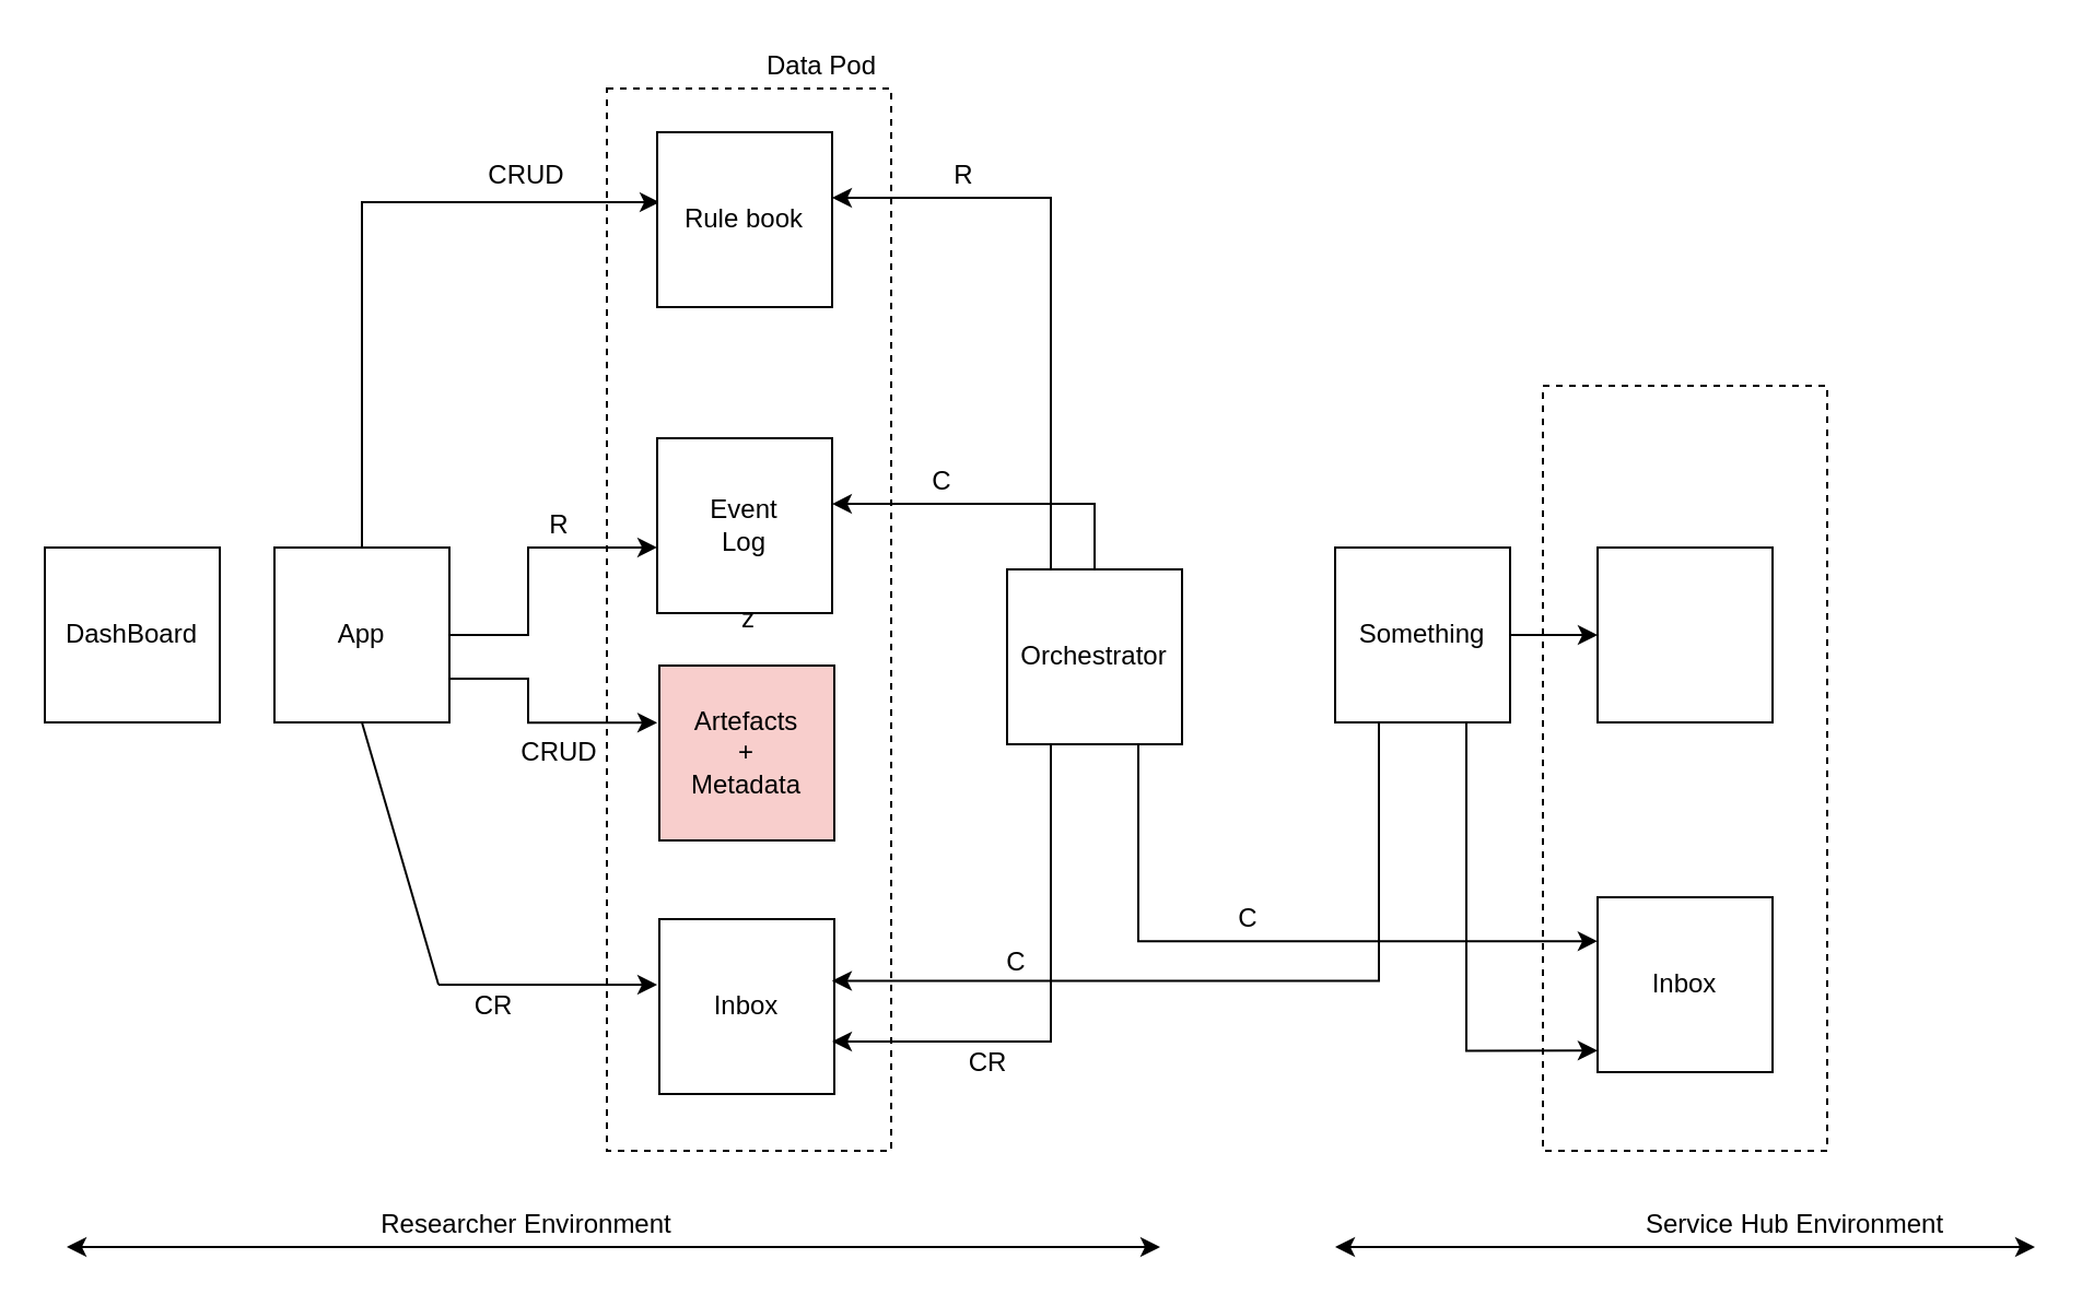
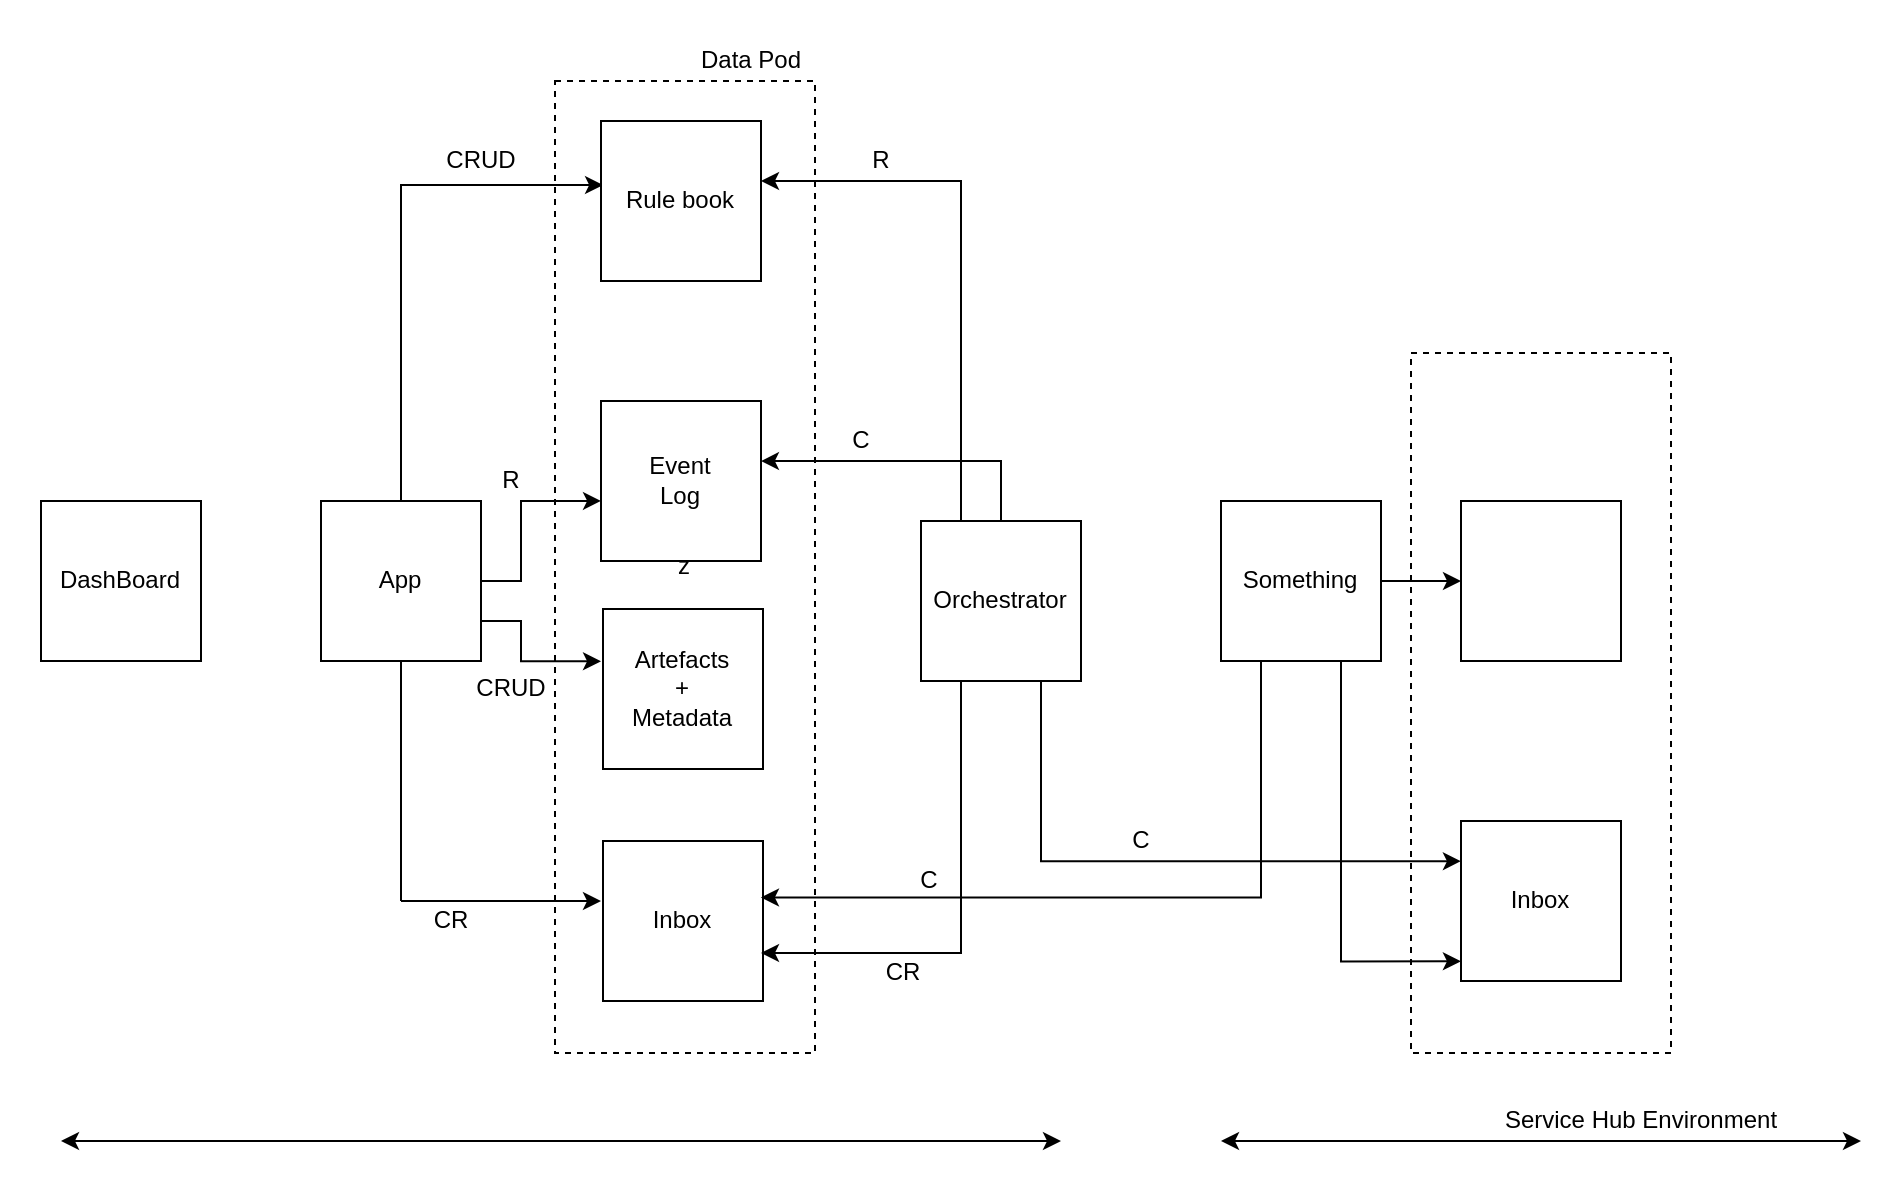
  <mxCell id="0" />
  <mxCell id="1" parent="0" />
  <mxCell id="2" value="z" style="rounded=0;whiteSpace=wrap;html=1;dashed=1;fillColor=none;" parent="1" vertex="1"><mxGeometry x="277" y="40" width="130" height="486" as="geometry" /></mxCell>
  <mxCell id="3" style="edgeStyle=orthogonalEdgeStyle;rounded=0;orthogonalLoop=1;jettySize=auto;html=1;exitX=0.5;exitY=0;exitDx=0;exitDy=0;entryX=0.013;entryY=0.4;entryDx=0;entryDy=0;entryPerimeter=0;" parent="1" source="6" target="8" edge="1"><mxGeometry relative="1" as="geometry" /></mxCell>
  <mxCell id="4" style="edgeStyle=orthogonalEdgeStyle;rounded=0;orthogonalLoop=1;jettySize=auto;html=1;exitX=1;exitY=0.5;exitDx=0;exitDy=0;entryX=0.177;entryY=0.432;entryDx=0;entryDy=0;entryPerimeter=0;" parent="1" source="6" target="2" edge="1"><mxGeometry relative="1" as="geometry" /></mxCell>
  <mxCell id="5" style="edgeStyle=orthogonalEdgeStyle;rounded=0;orthogonalLoop=1;jettySize=auto;html=1;exitX=1;exitY=0.75;exitDx=0;exitDy=0;entryX=0.177;entryY=0.597;entryDx=0;entryDy=0;entryPerimeter=0;" parent="1" source="6" target="2" edge="1"><mxGeometry relative="1" as="geometry" /></mxCell>
- <mxCell id="6" value="App" style="whiteSpace=wrap;html=1;aspect=fixed;" parent="1" vertex="1"><mxGeometry x="125" y="250" width="80" height="80" as="geometry" /></mxCell>
+ <mxCell id="6" value="App" style="whiteSpace=wrap;html=1;aspect=fixed;" parent="1" vertex="1"><mxGeometry x="160" y="250" width="80" height="80" as="geometry" /></mxCell>
  <mxCell id="7" value="DashBoard" style="whiteSpace=wrap;html=1;aspect=fixed;" parent="1" vertex="1"><mxGeometry x="20" y="250" width="80" height="80" as="geometry" /></mxCell>
  <mxCell id="8" value="Rule book" style="whiteSpace=wrap;html=1;aspect=fixed;" parent="1" vertex="1"><mxGeometry x="300" y="60" width="80" height="80" as="geometry" /></mxCell>
  <mxCell id="9" value="Event&lt;br&gt;Log" style="whiteSpace=wrap;html=1;aspect=fixed;" parent="1" vertex="1"><mxGeometry x="300" y="200" width="80" height="80" as="geometry" /></mxCell>
- <mxCell id="10" value="Artefacts&lt;br&gt;+&lt;br&gt;Metadata" style="whiteSpace=wrap;html=1;aspect=fixed;fillColor=#f8cecc;" parent="1" vertex="1"><mxGeometry x="301" y="304" width="80" height="80" as="geometry" /></mxCell>
+ <mxCell id="10" value="Artefacts&lt;br&gt;+&lt;br&gt;Metadata" style="whiteSpace=wrap;html=1;aspect=fixed;" parent="1" vertex="1"><mxGeometry x="301" y="304" width="80" height="80" as="geometry" /></mxCell>
  <mxCell id="11" value="Inbox" style="whiteSpace=wrap;html=1;aspect=fixed;" parent="1" vertex="1"><mxGeometry x="301" y="420" width="80" height="80" as="geometry" /></mxCell>
  <mxCell id="12" style="edgeStyle=orthogonalEdgeStyle;rounded=0;orthogonalLoop=1;jettySize=auto;html=1;exitX=0.5;exitY=0;exitDx=0;exitDy=0;entryX=0.792;entryY=0.391;entryDx=0;entryDy=0;entryPerimeter=0;" parent="1" source="16" target="2" edge="1"><mxGeometry relative="1" as="geometry" /></mxCell>
  <mxCell id="13" style="edgeStyle=orthogonalEdgeStyle;rounded=0;orthogonalLoop=1;jettySize=auto;html=1;exitX=0.25;exitY=1;exitDx=0;exitDy=0;" parent="1" source="16" edge="1"><mxGeometry relative="1" as="geometry"><mxPoint x="380" y="476" as="targetPoint" /><Array as="points"><mxPoint x="480" y="476" /></Array></mxGeometry></mxCell>
  <mxCell id="14" style="edgeStyle=orthogonalEdgeStyle;rounded=0;orthogonalLoop=1;jettySize=auto;html=1;exitX=0.75;exitY=1;exitDx=0;exitDy=0;entryX=0.192;entryY=0.726;entryDx=0;entryDy=0;entryPerimeter=0;" parent="1" source="16" target="30" edge="1"><mxGeometry relative="1" as="geometry" /></mxCell>
  <mxCell id="15" style="edgeStyle=orthogonalEdgeStyle;rounded=0;orthogonalLoop=1;jettySize=auto;html=1;exitX=0.25;exitY=0;exitDx=0;exitDy=0;entryX=1;entryY=0.375;entryDx=0;entryDy=0;entryPerimeter=0;" parent="1" source="16" target="8" edge="1"><mxGeometry relative="1" as="geometry" /></mxCell>
  <mxCell id="16" value="Orchestrator" style="whiteSpace=wrap;html=1;aspect=fixed;" parent="1" vertex="1"><mxGeometry x="460" y="260" width="80" height="80" as="geometry" /></mxCell>
  <mxCell id="17" style="edgeStyle=orthogonalEdgeStyle;rounded=0;orthogonalLoop=1;jettySize=auto;html=1;exitX=0.25;exitY=1;exitDx=0;exitDy=0;entryX=0.792;entryY=0.84;entryDx=0;entryDy=0;entryPerimeter=0;" parent="1" source="20" target="2" edge="1"><mxGeometry relative="1" as="geometry"><Array as="points"><mxPoint x="630" y="448" /></Array></mxGeometry></mxCell>
  <mxCell id="18" style="edgeStyle=orthogonalEdgeStyle;rounded=0;orthogonalLoop=1;jettySize=auto;html=1;exitX=0.75;exitY=1;exitDx=0;exitDy=0;entryX=0.192;entryY=0.869;entryDx=0;entryDy=0;entryPerimeter=0;" parent="1" source="20" target="30" edge="1"><mxGeometry relative="1" as="geometry" /></mxCell>
  <mxCell id="19" style="edgeStyle=orthogonalEdgeStyle;rounded=0;orthogonalLoop=1;jettySize=auto;html=1;exitX=1;exitY=0.5;exitDx=0;exitDy=0;entryX=0;entryY=0.5;entryDx=0;entryDy=0;" parent="1" source="20" target="37" edge="1"><mxGeometry relative="1" as="geometry" /></mxCell>
  <mxCell id="20" value="Something" style="whiteSpace=wrap;html=1;aspect=fixed;" parent="1" vertex="1"><mxGeometry x="610" y="250" width="80" height="80" as="geometry" /></mxCell>
  <mxCell id="21" value="Inbox" style="whiteSpace=wrap;html=1;aspect=fixed;" parent="1" vertex="1"><mxGeometry x="730" y="410" width="80" height="80" as="geometry" /></mxCell>
  <mxCell id="22" value="CRUD" style="text;html=1;align=center;verticalAlign=middle;resizable=0;points=[];autosize=1;strokeColor=none;" parent="1" vertex="1"><mxGeometry x="215" y="70" width="50" height="20" as="geometry" /></mxCell>
  <mxCell id="23" value="R" style="text;html=1;align=center;verticalAlign=middle;resizable=0;points=[];autosize=1;strokeColor=none;" parent="1" vertex="1"><mxGeometry x="245" y="230" width="20" height="20" as="geometry" /></mxCell>
  <mxCell id="24" value="CRUD" style="text;html=1;align=center;verticalAlign=middle;resizable=0;points=[];autosize=1;strokeColor=none;" parent="1" vertex="1"><mxGeometry x="230" y="334" width="50" height="20" as="geometry" /></mxCell>
  <mxCell id="25" value="CR" style="text;html=1;align=center;verticalAlign=middle;resizable=0;points=[];autosize=1;strokeColor=none;" parent="1" vertex="1"><mxGeometry x="210" y="450" width="30" height="20" as="geometry" /></mxCell>
  <mxCell id="26" value="C" style="text;html=1;align=center;verticalAlign=middle;resizable=0;points=[];autosize=1;strokeColor=none;" parent="1" vertex="1"><mxGeometry x="420" y="210" width="20" height="20" as="geometry" /></mxCell>
  <mxCell id="27" value="CR" style="text;html=1;align=center;verticalAlign=middle;resizable=0;points=[];autosize=1;strokeColor=none;" parent="1" vertex="1"><mxGeometry x="436" y="476" width="30" height="20" as="geometry" /></mxCell>
  <mxCell id="28" value="Data Pod" style="text;html=1;align=center;verticalAlign=middle;resizable=0;points=[];autosize=1;strokeColor=none;" parent="1" vertex="1"><mxGeometry x="340" y="20" width="70" height="20" as="geometry" /></mxCell>
  <mxCell id="29" value="C" style="text;html=1;align=center;verticalAlign=middle;resizable=0;points=[];autosize=1;strokeColor=none;" parent="1" vertex="1"><mxGeometry x="454" y="430" width="20" height="20" as="geometry" /></mxCell>
  <mxCell id="30" value="" style="rounded=0;whiteSpace=wrap;html=1;dashed=1;fillColor=none;" parent="1" vertex="1"><mxGeometry x="705" y="176" width="130" height="350" as="geometry" /></mxCell>
  <mxCell id="31" value="C" style="text;html=1;align=center;verticalAlign=middle;resizable=0;points=[];autosize=1;strokeColor=none;" parent="1" vertex="1"><mxGeometry x="560" y="410" width="20" height="20" as="geometry" /></mxCell>
  <mxCell id="32" value="R" style="text;html=1;align=center;verticalAlign=middle;resizable=0;points=[];autosize=1;strokeColor=none;" parent="1" vertex="1"><mxGeometry x="430" y="70" width="20" height="20" as="geometry" /></mxCell>
  <mxCell id="33" value="" style="endArrow=classic;startArrow=classic;html=1;" parent="1" edge="1"><mxGeometry width="50" height="50" relative="1" as="geometry"><mxPoint x="30" y="570" as="sourcePoint" /><mxPoint x="530" y="570" as="targetPoint" /></mxGeometry></mxCell>
- <mxCell id="34" value="Researcher Environment" style="text;html=1;align=center;verticalAlign=middle;resizable=0;points=[];autosize=1;strokeColor=none;" parent="1" vertex="1"><mxGeometry x="165" y="550" width="150" height="20" as="geometry" /></mxCell>
  <mxCell id="35" value="" style="endArrow=classic;startArrow=classic;html=1;" parent="1" edge="1"><mxGeometry width="50" height="50" relative="1" as="geometry"><mxPoint x="610" y="570" as="sourcePoint" /><mxPoint x="930" y="570" as="targetPoint" /></mxGeometry></mxCell>
  <mxCell id="36" value="Service Hub Environment" style="text;html=1;align=center;verticalAlign=middle;resizable=0;points=[];autosize=1;strokeColor=none;" parent="1" vertex="1"><mxGeometry x="745" y="550" width="150" height="20" as="geometry" /></mxCell>
  <mxCell id="37" value="" style="whiteSpace=wrap;html=1;aspect=fixed;" parent="1" vertex="1"><mxGeometry x="730" y="250" width="80" height="80" as="geometry" /></mxCell>
  <mxCell id="38" value="" style="endArrow=none;html=1;entryX=0.5;entryY=1;entryDx=0;entryDy=0;" parent="1" target="6" edge="1"><mxGeometry width="50" height="50" relative="1" as="geometry"><mxPoint x="200" y="450" as="sourcePoint" /><mxPoint x="360" y="450" as="targetPoint" /></mxGeometry></mxCell>
  <mxCell id="39" value="" style="endArrow=classic;html=1;" parent="1" edge="1"><mxGeometry width="50" height="50" relative="1" as="geometry"><mxPoint x="200" y="450" as="sourcePoint" /><mxPoint x="300" y="450" as="targetPoint" /></mxGeometry></mxCell>
